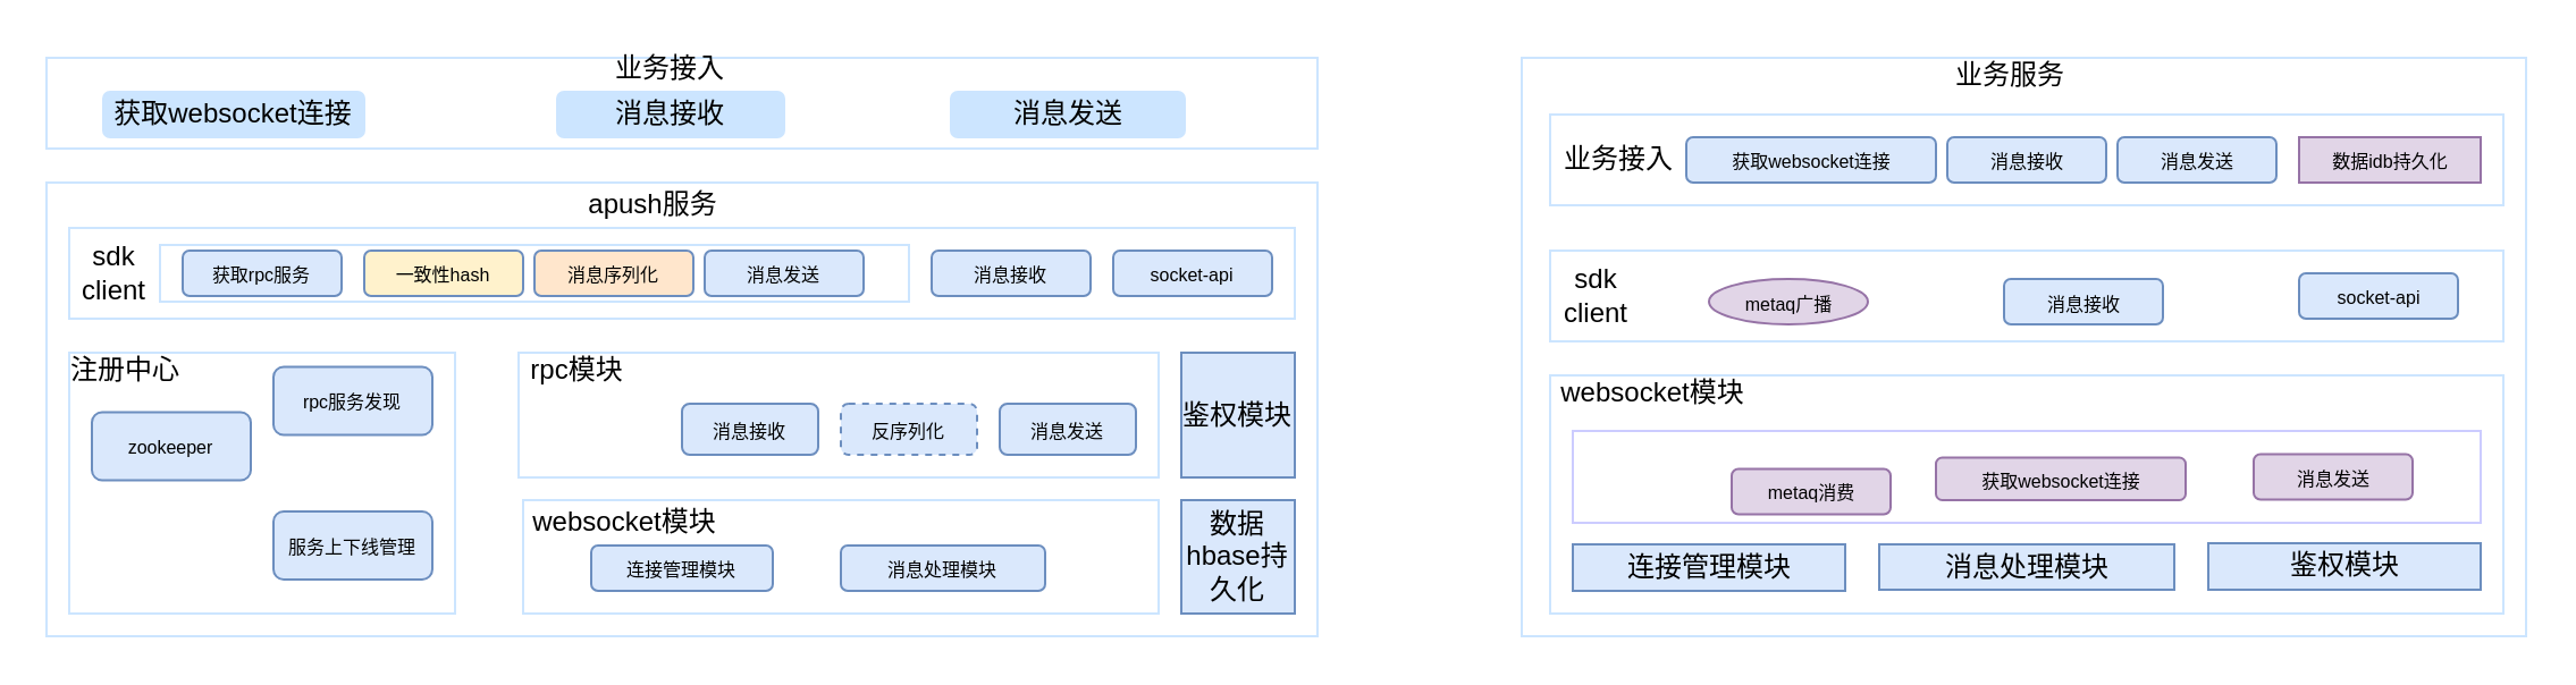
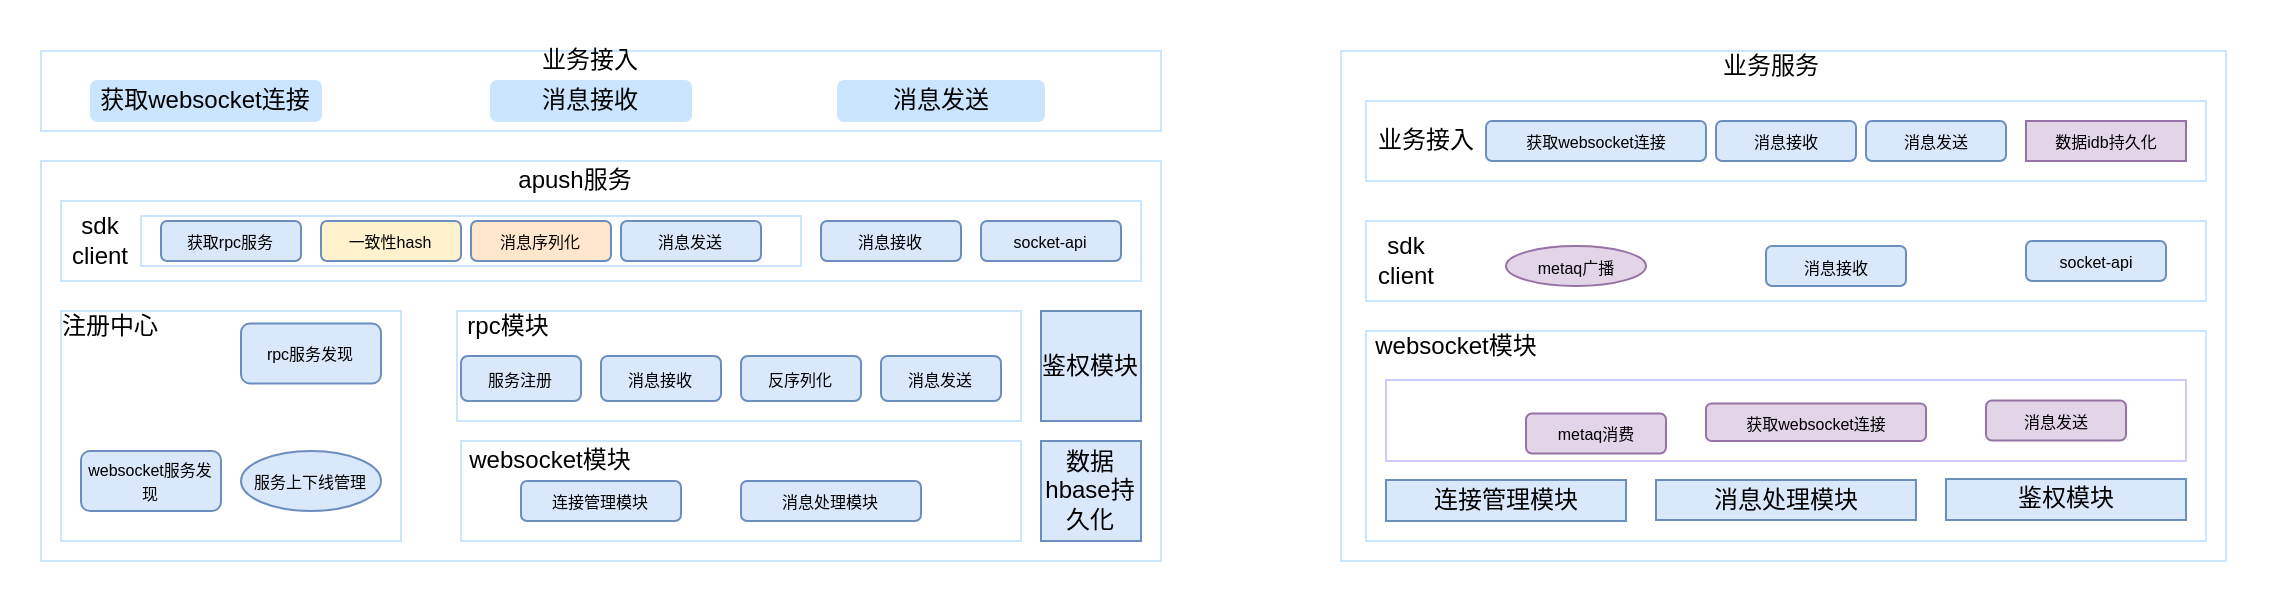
  <mxCell id="0" />
  <mxCell id="1" parent="0" />
  <mxCell id="2" value="" style="group" vertex="1" connectable="0" parent="1"><mxGeometry x="670" y="25" width="442.5" height="255" as="geometry" /></mxCell>
  <mxCell id="3" value="" style="rounded=0;whiteSpace=wrap;html=1;strokeColor=#CCE5FF;" vertex="1" parent="2"><mxGeometry width="442.5" height="255" as="geometry" /></mxCell>
  <mxCell id="4" value="业务服务" style="text;html=1;strokeColor=none;fillColor=none;align=center;verticalAlign=middle;whiteSpace=wrap;rounded=0;" vertex="1" parent="2"><mxGeometry x="187.5" width="55" height="15" as="geometry" /></mxCell>
  <mxCell id="5" value="" style="rounded=0;whiteSpace=wrap;html=1;strokeColor=#CCE5FF;" vertex="1" parent="2"><mxGeometry x="12.5" y="25" width="420" height="40" as="geometry" /></mxCell>
  <mxCell id="6" value="业务接入" style="text;html=1;strokeColor=none;fillColor=none;align=center;verticalAlign=middle;whiteSpace=wrap;rounded=0;" vertex="1" parent="2"><mxGeometry x="12.5" y="35" width="60" height="20" as="geometry" /></mxCell>
  <mxCell id="7" value="&lt;font style=&quot;font-size: 8px&quot;&gt;获取websocket连接&lt;/font&gt;" style="rounded=1;whiteSpace=wrap;html=1;fontSize=10;fillColor=#dae8fc;strokeColor=#6c8ebf;" vertex="1" parent="2"><mxGeometry x="72.5" y="35" width="110" height="20" as="geometry" /></mxCell>
  <mxCell id="8" value="&lt;font style=&quot;font-size: 8px&quot;&gt;消息接收&lt;/font&gt;" style="rounded=1;whiteSpace=wrap;html=1;fontSize=10;fillColor=#dae8fc;strokeColor=#6c8ebf;" vertex="1" parent="2"><mxGeometry x="187.5" y="35" width="70" height="20" as="geometry" /></mxCell>
  <mxCell id="9" value="" style="rounded=0;whiteSpace=wrap;html=1;strokeColor=#CCE5FF;" vertex="1" parent="2"><mxGeometry x="12.5" y="85" width="420" height="40" as="geometry" /></mxCell>
  <mxCell id="10" value="sdk&lt;br&gt;client" style="text;html=1;strokeColor=none;fillColor=none;align=center;verticalAlign=middle;whiteSpace=wrap;rounded=0;" vertex="1" parent="2"><mxGeometry x="12.5" y="95" width="40" height="20" as="geometry" /></mxCell>
  <mxCell id="11" value="&lt;font style=&quot;font-size: 8px&quot;&gt;metaq广播&lt;/font&gt;" style="ellipse;whiteSpace=wrap;html=1;fontSize=10;fillColor=#e1d5e7;strokeColor=#9673a6;" vertex="1" parent="2"><mxGeometry x="82.5" y="97.5" width="70" height="20" as="geometry" /></mxCell>
  <mxCell id="12" value="&lt;font style=&quot;font-size: 8px&quot;&gt;消息接收&lt;/font&gt;" style="rounded=1;whiteSpace=wrap;html=1;fontSize=10;fillColor=#dae8fc;strokeColor=#6c8ebf;" vertex="1" parent="2"><mxGeometry x="212.5" y="97.5" width="70" height="20" as="geometry" /></mxCell>
  <mxCell id="13" value="&lt;span style=&quot;font-size: 8px&quot;&gt;socket-api&lt;/span&gt;" style="rounded=1;whiteSpace=wrap;html=1;fontSize=10;fillColor=#dae8fc;strokeColor=#6c8ebf;" vertex="1" parent="2"><mxGeometry x="342.5" y="95" width="70" height="20" as="geometry" /></mxCell>
  <mxCell id="14" value="&lt;font style=&quot;font-size: 8px&quot;&gt;消息发送&lt;/font&gt;" style="rounded=1;whiteSpace=wrap;html=1;fontSize=10;fillColor=#dae8fc;strokeColor=#6c8ebf;" vertex="1" parent="2"><mxGeometry x="262.5" y="35" width="70" height="20" as="geometry" /></mxCell>
  <mxCell id="15" value="&lt;font style=&quot;font-size: 8px&quot;&gt;数据idb持久化&lt;/font&gt;" style="whiteSpace=wrap;html=1;fontSize=10;fillColor=#e1d5e7;strokeColor=#9673a6;rounded=0;" vertex="1" parent="2"><mxGeometry x="342.5" y="35" width="80" height="20" as="geometry" /></mxCell>
  <mxCell id="16" value="" style="rounded=0;whiteSpace=wrap;html=1;strokeColor=#CCE5FF;" vertex="1" parent="2"><mxGeometry x="12.5" y="140" width="420" height="105" as="geometry" /></mxCell>
  <mxCell id="17" value="websocket模块" style="text;html=1;strokeColor=none;fillColor=none;align=center;verticalAlign=middle;whiteSpace=wrap;rounded=0;" vertex="1" parent="2"><mxGeometry x="12.5" y="140" width="90" height="15" as="geometry" /></mxCell>
  <mxCell id="18" value="" style="rounded=0;whiteSpace=wrap;html=1;strokeColor=#CCCCFF;" vertex="1" parent="2"><mxGeometry x="22.5" y="164.5" width="400" height="40.5" as="geometry" /></mxCell>
  <mxCell id="19" value="&lt;font style=&quot;font-size: 8px&quot;&gt;metaq消费&lt;/font&gt;" style="rounded=1;whiteSpace=wrap;html=1;fontSize=10;fillColor=#e1d5e7;strokeColor=#9673a6;" vertex="1" parent="2"><mxGeometry x="92.5" y="181.25" width="70" height="20" as="geometry" /></mxCell>
  <mxCell id="20" value="&lt;font style=&quot;font-size: 8px&quot;&gt;获取websocket连接&lt;/font&gt;" style="rounded=1;whiteSpace=wrap;html=1;fontSize=10;fillColor=#e1d5e7;strokeColor=#9673a6;" vertex="1" parent="2"><mxGeometry x="182.5" y="176.25" width="110" height="18.75" as="geometry" /></mxCell>
  <mxCell id="21" value="&lt;span style=&quot;font-size: 8px&quot;&gt;消息发送&lt;/span&gt;" style="rounded=1;whiteSpace=wrap;html=1;fontSize=10;fillColor=#e1d5e7;strokeColor=#9673a6;" vertex="1" parent="2"><mxGeometry x="322.5" y="174.75" width="70" height="20" as="geometry" /></mxCell>
  <mxCell id="22" value="连接管理模块" style="rounded=0;whiteSpace=wrap;html=1;fillColor=#dae8fc;strokeColor=#6c8ebf;" vertex="1" parent="2"><mxGeometry x="22.5" y="214.5" width="120" height="20.5" as="geometry" /></mxCell>
  <mxCell id="23" value="消息处理模块" style="rounded=0;whiteSpace=wrap;html=1;fillColor=#dae8fc;strokeColor=#6c8ebf;" vertex="1" parent="2"><mxGeometry x="157.5" y="214.5" width="130" height="20" as="geometry" /></mxCell>
  <mxCell id="24" value="鉴权模块" style="rounded=0;whiteSpace=wrap;html=1;fillColor=#dae8fc;strokeColor=#6c8ebf;" vertex="1" parent="2"><mxGeometry x="302.5" y="214" width="120" height="20.5" as="geometry" /></mxCell>
  <mxCell id="25" value="" style="group;fontSize=10;" vertex="1" connectable="0" parent="1"><mxGeometry x="20" y="20" width="560" height="45" as="geometry" /></mxCell>
  <mxCell id="26" value="" style="rounded=0;whiteSpace=wrap;html=1;strokeColor=#CCE5FF;" vertex="1" parent="25"><mxGeometry y="5" width="560" height="40" as="geometry" /></mxCell>
  <mxCell id="27" value="业务接入" style="text;html=1;strokeColor=none;fillColor=none;align=center;verticalAlign=middle;whiteSpace=wrap;rounded=0;" vertex="1" parent="25"><mxGeometry x="250" width="50" height="20" as="geometry" /></mxCell>
  <mxCell id="28" value="获取websocket连接" style="rounded=1;whiteSpace=wrap;html=1;fillColor=#CCE5FF;strokeColor=#CCE5FF;" vertex="1" parent="25"><mxGeometry x="25" y="20" width="115" height="20" as="geometry" /></mxCell>
  <mxCell id="29" value="消息接收" style="rounded=1;whiteSpace=wrap;html=1;fillColor=#CCE5FF;strokeColor=#CCE5FF;" vertex="1" parent="25"><mxGeometry x="225" y="20" width="100" height="20" as="geometry" /></mxCell>
  <mxCell id="30" value="消息发送" style="rounded=1;whiteSpace=wrap;html=1;strokeColor=#CCE5FF;fillColor=#CCE5FF;" vertex="1" parent="25"><mxGeometry x="398.5" y="20" width="103" height="20" as="geometry" /></mxCell>
  <mxCell id="31" value="" style="group" vertex="1" connectable="0" parent="1"><mxGeometry x="20" y="80" width="560" height="200" as="geometry" /></mxCell>
  <mxCell id="32" value="" style="rounded=0;whiteSpace=wrap;html=1;strokeColor=#CCE5FF;" vertex="1" parent="31"><mxGeometry width="560" height="200" as="geometry" /></mxCell>
  <mxCell id="33" value="apush服务" style="text;html=1;strokeColor=none;fillColor=none;align=center;verticalAlign=middle;whiteSpace=wrap;rounded=0;" vertex="1" parent="31"><mxGeometry x="235" width="65" height="20" as="geometry" /></mxCell>
  <mxCell id="34" value="" style="rounded=0;whiteSpace=wrap;html=1;strokeColor=#CCE5FF;" vertex="1" parent="31"><mxGeometry x="10" y="20" width="540" height="40" as="geometry" /></mxCell>
  <mxCell id="35" value="sdk client" style="text;html=1;strokeColor=none;fillColor=none;align=center;verticalAlign=middle;whiteSpace=wrap;rounded=0;" vertex="1" parent="31"><mxGeometry x="10" y="30" width="40" height="20" as="geometry" /></mxCell>
  <mxCell id="36" value="" style="rounded=0;whiteSpace=wrap;html=1;strokeColor=#CCE5FF;" vertex="1" parent="31"><mxGeometry x="50" y="27.5" width="330" height="25" as="geometry" /></mxCell>
  <mxCell id="37" value="&lt;font style=&quot;font-size: 8px&quot;&gt;获取rpc服务&lt;/font&gt;" style="rounded=1;whiteSpace=wrap;html=1;fontSize=10;fillColor=#dae8fc;strokeColor=#6c8ebf;" vertex="1" parent="31"><mxGeometry x="60" y="30" width="70" height="20" as="geometry" /></mxCell>
  <mxCell id="38" value="&lt;font style=&quot;font-size: 8px&quot;&gt;一致性hash&lt;/font&gt;" style="rounded=1;whiteSpace=wrap;html=1;fontSize=10;fillColor=#fff2cc;strokeColor=#6c8ebf;" vertex="1" parent="31"><mxGeometry x="140" y="30" width="70" height="20" as="geometry" /></mxCell>
  <mxCell id="39" value="&lt;font style=&quot;font-size: 8px&quot;&gt;消息序列化&lt;/font&gt;" style="rounded=1;whiteSpace=wrap;html=1;fontSize=10;fillColor=#ffe6cc;strokeColor=#6c8ebf;" vertex="1" parent="31"><mxGeometry x="215" y="30" width="70" height="20" as="geometry" /></mxCell>
  <mxCell id="40" value="&lt;font style=&quot;font-size: 8px&quot;&gt;消息发送&lt;/font&gt;" style="rounded=1;whiteSpace=wrap;html=1;fontSize=10;fillColor=#dae8fc;strokeColor=#6c8ebf;" vertex="1" parent="31"><mxGeometry x="290" y="30" width="70" height="20" as="geometry" /></mxCell>
  <mxCell id="41" value="&lt;font style=&quot;font-size: 8px&quot;&gt;消息接收&lt;/font&gt;" style="rounded=1;whiteSpace=wrap;html=1;fontSize=10;fillColor=#dae8fc;strokeColor=#6c8ebf;" vertex="1" parent="31"><mxGeometry x="390" y="30" width="70" height="20" as="geometry" /></mxCell>
  <mxCell id="42" value="&lt;span style=&quot;font-size: 8px&quot;&gt;socket-api&lt;/span&gt;" style="rounded=1;whiteSpace=wrap;html=1;fontSize=10;fillColor=#dae8fc;strokeColor=#6c8ebf;" vertex="1" parent="31"><mxGeometry x="470" y="30" width="70" height="20" as="geometry" /></mxCell>
  <mxCell id="43" value="" style="rounded=0;whiteSpace=wrap;html=1;strokeColor=#CCE5FF;" vertex="1" parent="31"><mxGeometry x="10" y="75" width="170" height="115" as="geometry" /></mxCell>
  <mxCell id="44" value="注册中心" style="text;html=1;strokeColor=none;fillColor=none;align=center;verticalAlign=middle;whiteSpace=wrap;rounded=0;" vertex="1" parent="31"><mxGeometry x="10" y="75" width="50" height="15" as="geometry" /></mxCell>
- <mxCell id="46" value="&lt;font style=&quot;font-size: 8px&quot;&gt;服务上下线管理&lt;/font&gt;" style="rounded=1;whiteSpace=wrap;html=1;fontSize=10;fillColor=#dae8fc;strokeColor=#6c8ebf;" vertex="1" parent="31"><mxGeometry x="100" y="145" width="70" height="30" as="geometry" /></mxCell>
- <mxCell id="47" value="&lt;font style=&quot;font-size: 8px&quot;&gt;zookeeper&lt;/font&gt;" style="rounded=1;whiteSpace=wrap;html=1;fontSize=10;fillColor=#dae8fc;strokeColor=#6c8ebf;" vertex="1" parent="31"><mxGeometry x="20" y="101.25" width="70" height="30" as="geometry" /></mxCell>
+ <mxCell id="45" value="&lt;font style=&quot;font-size: 8px&quot;&gt;websocket服务发现&lt;/font&gt;" style="rounded=1;whiteSpace=wrap;html=1;fontSize=10;fillColor=#dae8fc;strokeColor=#6c8ebf;" vertex="1" parent="31"><mxGeometry x="20" y="145" width="70" height="30" as="geometry" /></mxCell>
+ <mxCell id="46" value="&lt;font style=&quot;font-size: 8px&quot;&gt;服务上下线管理&lt;/font&gt;" style="ellipse;whiteSpace=wrap;html=1;fontSize=10;fillColor=#dae8fc;strokeColor=#6c8ebf;" vertex="1" parent="31"><mxGeometry x="100" y="145" width="70" height="30" as="geometry" /></mxCell>
  <mxCell id="48" value="&lt;font style=&quot;font-size: 8px&quot;&gt;rpc服务发现&lt;/font&gt;" style="rounded=1;whiteSpace=wrap;html=1;fontSize=10;fillColor=#dae8fc;strokeColor=#6c8ebf;" vertex="1" parent="31"><mxGeometry x="100" y="81.25" width="70" height="30" as="geometry" /></mxCell>
  <mxCell id="49" value="" style="rounded=0;whiteSpace=wrap;html=1;strokeColor=#CCE5FF;" vertex="1" parent="31"><mxGeometry x="208" y="75" width="282" height="55" as="geometry" /></mxCell>
  <mxCell id="50" value="rpc模块" style="text;html=1;strokeColor=none;fillColor=none;align=center;verticalAlign=middle;whiteSpace=wrap;rounded=0;" vertex="1" parent="31"><mxGeometry x="208" y="75" width="52" height="15" as="geometry" /></mxCell>
+ <mxCell id="51" value="&lt;font style=&quot;font-size: 8px&quot;&gt;服务注册&lt;/font&gt;" style="rounded=1;whiteSpace=wrap;html=1;fontSize=10;fillColor=#dae8fc;strokeColor=#6c8ebf;" vertex="1" parent="31"><mxGeometry x="210" y="97.5" width="60" height="22.5" as="geometry" /></mxCell>
  <mxCell id="52" value="&lt;font style=&quot;font-size: 8px&quot;&gt;消息接收&lt;/font&gt;" style="rounded=1;whiteSpace=wrap;html=1;fontSize=10;fillColor=#dae8fc;strokeColor=#6c8ebf;" vertex="1" parent="31"><mxGeometry x="280" y="97.5" width="60" height="22.5" as="geometry" /></mxCell>
- <mxCell id="53" value="&lt;font style=&quot;font-size: 8px&quot;&gt;反序列化&lt;/font&gt;" style="rounded=1;whiteSpace=wrap;html=1;fontSize=10;fillColor=#dae8fc;strokeColor=#6c8ebf;dashed=1;" vertex="1" parent="31"><mxGeometry x="350" y="97.5" width="60" height="22.5" as="geometry" /></mxCell>
+ <mxCell id="53" value="&lt;font style=&quot;font-size: 8px&quot;&gt;反序列化&lt;/font&gt;" style="rounded=1;whiteSpace=wrap;html=1;fontSize=10;fillColor=#dae8fc;strokeColor=#6c8ebf;" vertex="1" parent="31"><mxGeometry x="350" y="97.5" width="60" height="22.5" as="geometry" /></mxCell>
  <mxCell id="54" value="&lt;span style=&quot;font-size: 8px&quot;&gt;消息发送&lt;/span&gt;" style="rounded=1;whiteSpace=wrap;html=1;fontSize=10;fillColor=#dae8fc;strokeColor=#6c8ebf;" vertex="1" parent="31"><mxGeometry x="420" y="97.5" width="60" height="22.5" as="geometry" /></mxCell>
  <mxCell id="55" value="" style="rounded=0;whiteSpace=wrap;html=1;strokeColor=#CCE5FF;" vertex="1" parent="31"><mxGeometry x="210" y="140" width="280" height="50" as="geometry" /></mxCell>
  <mxCell id="56" value="websocket模块" style="text;html=1;strokeColor=none;fillColor=none;align=center;verticalAlign=middle;whiteSpace=wrap;rounded=0;" vertex="1" parent="31"><mxGeometry x="210" y="140" width="90" height="20" as="geometry" /></mxCell>
  <mxCell id="57" value="&lt;font style=&quot;font-size: 8px&quot;&gt;连接管理模块&lt;/font&gt;" style="rounded=1;whiteSpace=wrap;html=1;fontSize=10;fillColor=#dae8fc;strokeColor=#6c8ebf;" vertex="1" parent="31"><mxGeometry x="240" y="160" width="80" height="20" as="geometry" /></mxCell>
  <mxCell id="58" value="&lt;font style=&quot;font-size: 8px&quot;&gt;消息处理模块&lt;/font&gt;" style="rounded=1;whiteSpace=wrap;html=1;fontSize=10;fillColor=#dae8fc;strokeColor=#6c8ebf;" vertex="1" parent="31"><mxGeometry x="350" y="160" width="90" height="20" as="geometry" /></mxCell>
  <mxCell id="59" value="鉴权模块" style="rounded=0;whiteSpace=wrap;html=1;fillColor=#dae8fc;strokeColor=#6c8ebf;" vertex="1" parent="31"><mxGeometry x="500" y="75" width="50" height="55" as="geometry" /></mxCell>
  <mxCell id="60" value="数据hbase持久化" style="rounded=0;whiteSpace=wrap;html=1;fillColor=#dae8fc;strokeColor=#6c8ebf;" vertex="1" parent="31"><mxGeometry x="500" y="140" width="50" height="50" as="geometry" /></mxCell>
